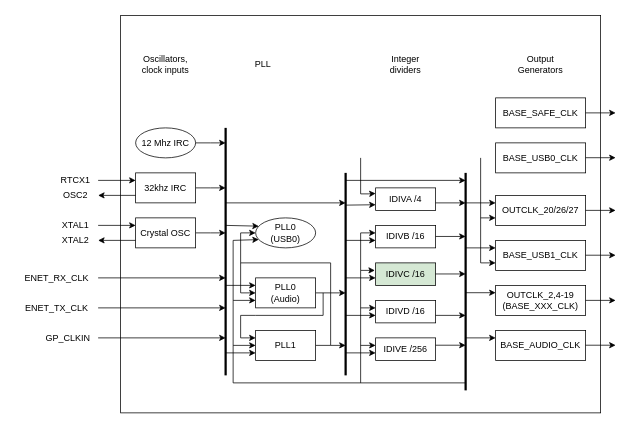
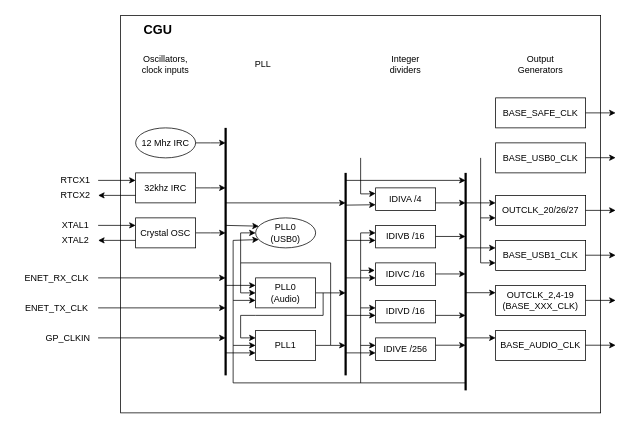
  <mxCell id="0" />
  <mxCell id="1" parent="0" />
  <mxCell id="2" value="" style="rounded=0;whiteSpace=wrap;html=1;" vertex="1" parent="1"><mxGeometry x="160" y="20" width="640" height="530" as="geometry" /></mxCell>
  <mxCell id="3" value="" style="endArrow=none;html=1;rounded=0;strokeWidth=3;" edge="1" parent="1"><mxGeometry width="50" height="50" relative="1" as="geometry"><mxPoint x="300" y="500" as="sourcePoint" /><mxPoint x="300" y="170" as="targetPoint" /></mxGeometry></mxCell>
  <mxCell id="4" style="edgeStyle=orthogonalEdgeStyle;rounded=0;orthogonalLoop=1;jettySize=auto;html=1;" edge="1" parent="1" source="5"><mxGeometry relative="1" as="geometry"><mxPoint x="300" y="190" as="targetPoint" /></mxGeometry></mxCell>
  <mxCell id="5" value="12 Mhz IRC" style="ellipse;whiteSpace=wrap;html=1;" vertex="1" parent="1"><mxGeometry x="180" y="170" width="80" height="40" as="geometry" /></mxCell>
  <mxCell id="6" style="edgeStyle=orthogonalEdgeStyle;rounded=0;orthogonalLoop=1;jettySize=auto;html=1;" edge="1" parent="1" source="7"><mxGeometry relative="1" as="geometry"><mxPoint x="300" y="250" as="targetPoint" /></mxGeometry></mxCell>
  <mxCell id="7" value="32khz IRC" style="rounded=0;whiteSpace=wrap;html=1;" vertex="1" parent="1"><mxGeometry x="180" y="230" width="80" height="40" as="geometry" /></mxCell>
  <mxCell id="8" style="edgeStyle=orthogonalEdgeStyle;rounded=0;orthogonalLoop=1;jettySize=auto;html=1;" edge="1" parent="1" source="9"><mxGeometry relative="1" as="geometry"><mxPoint x="300" y="310" as="targetPoint" /></mxGeometry></mxCell>
  <mxCell id="9" value="Crystal OSC" style="rounded=0;whiteSpace=wrap;html=1;" vertex="1" parent="1"><mxGeometry x="180" y="290" width="80" height="40" as="geometry" /></mxCell>
  <mxCell id="10" value="PLL0&lt;br&gt;(USB0)" style="ellipse;whiteSpace=wrap;html=1;" vertex="1" parent="1"><mxGeometry x="340" y="290" width="80" height="40" as="geometry" /></mxCell>
  <mxCell id="11" style="edgeStyle=orthogonalEdgeStyle;rounded=0;orthogonalLoop=1;jettySize=auto;html=1;" edge="1" parent="1" source="12"><mxGeometry relative="1" as="geometry"><mxPoint x="460" y="390" as="targetPoint" /></mxGeometry></mxCell>
  <mxCell id="12" value="PLL0&lt;br&gt;(Audio)" style="rounded=0;whiteSpace=wrap;html=1;" vertex="1" parent="1"><mxGeometry x="340" y="370" width="80" height="40" as="geometry" /></mxCell>
  <mxCell id="13" style="edgeStyle=orthogonalEdgeStyle;rounded=0;orthogonalLoop=1;jettySize=auto;html=1;" edge="1" parent="1" source="15"><mxGeometry relative="1" as="geometry"><mxPoint x="460" y="460" as="targetPoint" /></mxGeometry></mxCell>
  <mxCell id="14" style="edgeStyle=orthogonalEdgeStyle;rounded=0;orthogonalLoop=1;jettySize=auto;html=1;entryX=0;entryY=0.5;entryDx=0;entryDy=0;" edge="1" parent="1" target="10"><mxGeometry relative="1" as="geometry"><mxPoint x="440" y="460" as="sourcePoint" /><Array as="points"><mxPoint x="440" y="350" /><mxPoint x="320" y="350" /><mxPoint x="320" y="310" /></Array></mxGeometry></mxCell>
  <mxCell id="15" value="PLL1" style="rounded=0;whiteSpace=wrap;html=1;" vertex="1" parent="1"><mxGeometry x="340" y="440" width="80" height="40" as="geometry" /></mxCell>
  <mxCell id="16" value="" style="endArrow=none;html=1;rounded=0;strokeWidth=3;" edge="1" parent="1"><mxGeometry width="50" height="50" relative="1" as="geometry"><mxPoint x="460" y="500" as="sourcePoint" /><mxPoint x="460" y="230" as="targetPoint" /></mxGeometry></mxCell>
  <mxCell id="17" value="IDIVA /4" style="rounded=0;whiteSpace=wrap;html=1;" vertex="1" parent="1"><mxGeometry x="500" y="250" width="80" height="30" as="geometry" /></mxCell>
  <mxCell id="18" value="IDIVB /16" style="rounded=0;whiteSpace=wrap;html=1;" vertex="1" parent="1"><mxGeometry x="500" y="300" width="80" height="30" as="geometry" /></mxCell>
- <mxCell id="19" value="IDIVC /16" style="rounded=0;whiteSpace=wrap;html=1;fillColor=#d5e8d4;" vertex="1" parent="1"><mxGeometry x="500" y="350" width="80" height="30" as="geometry" /></mxCell>
+ <mxCell id="19" value="IDIVC /16" style="rounded=0;whiteSpace=wrap;html=1;" vertex="1" parent="1"><mxGeometry x="500" y="350" width="80" height="30" as="geometry" /></mxCell>
  <mxCell id="20" value="IDIVD /16" style="rounded=0;whiteSpace=wrap;html=1;" vertex="1" parent="1"><mxGeometry x="500" y="400" width="80" height="30" as="geometry" /></mxCell>
  <mxCell id="21" value="IDIVE /256" style="rounded=0;whiteSpace=wrap;html=1;" vertex="1" parent="1"><mxGeometry x="500" y="450" width="80" height="30" as="geometry" /></mxCell>
  <mxCell id="22" value="" style="endArrow=none;html=1;rounded=0;strokeWidth=3;" edge="1" parent="1"><mxGeometry width="50" height="50" relative="1" as="geometry"><mxPoint x="620" y="520" as="sourcePoint" /><mxPoint x="620" y="230" as="targetPoint" /></mxGeometry></mxCell>
  <mxCell id="23" value="BASE_SAFE_CLK" style="rounded=0;whiteSpace=wrap;html=1;" vertex="1" parent="1"><mxGeometry x="660" y="130" width="120" height="40" as="geometry" /></mxCell>
  <mxCell id="24" value="BASE_USB0_CLK" style="rounded=0;whiteSpace=wrap;html=1;" vertex="1" parent="1"><mxGeometry x="660" y="190" width="120" height="40" as="geometry" /></mxCell>
  <mxCell id="25" value="OUTCLK_20/26/27" style="rounded=0;whiteSpace=wrap;html=1;" vertex="1" parent="1"><mxGeometry x="660" y="260" width="120" height="40" as="geometry" /></mxCell>
  <mxCell id="26" value="BASE_USB1_CLK" style="rounded=0;whiteSpace=wrap;html=1;" vertex="1" parent="1"><mxGeometry x="660" y="320" width="120" height="40" as="geometry" /></mxCell>
  <mxCell id="27" value="OUTCLK_2,4-19&lt;br&gt;(BASE_XXX_CLK)" style="rounded=0;whiteSpace=wrap;html=1;" vertex="1" parent="1"><mxGeometry x="660" y="380" width="120" height="40" as="geometry" /></mxCell>
  <mxCell id="28" value="BASE_AUDIO_CLK" style="rounded=0;whiteSpace=wrap;html=1;" vertex="1" parent="1"><mxGeometry x="660" y="440" width="120" height="40" as="geometry" /></mxCell>
  <mxCell id="29" value="" style="endArrow=classic;html=1;rounded=0;" edge="1" parent="1"><mxGeometry width="50" height="50" relative="1" as="geometry"><mxPoint x="130" y="240" as="sourcePoint" /><mxPoint x="180" y="240" as="targetPoint" /></mxGeometry></mxCell>
  <mxCell id="30" value="" style="endArrow=classic;html=1;rounded=0;" edge="1" parent="1"><mxGeometry width="50" height="50" relative="1" as="geometry"><mxPoint x="130" y="300" as="sourcePoint" /><mxPoint x="180" y="300" as="targetPoint" /></mxGeometry></mxCell>
  <mxCell id="31" value="" style="endArrow=classic;html=1;rounded=0;exitX=0;exitY=0.75;exitDx=0;exitDy=0;" edge="1" parent="1" source="9"><mxGeometry width="50" height="50" relative="1" as="geometry"><mxPoint x="110" y="370" as="sourcePoint" /><mxPoint x="130" y="320" as="targetPoint" /></mxGeometry></mxCell>
  <mxCell id="32" value="" style="endArrow=classic;html=1;rounded=0;exitX=0;exitY=0.75;exitDx=0;exitDy=0;" edge="1" parent="1"><mxGeometry width="50" height="50" relative="1" as="geometry"><mxPoint x="180" y="260" as="sourcePoint" /><mxPoint x="130" y="260" as="targetPoint" /></mxGeometry></mxCell>
  <mxCell id="33" value="" style="endArrow=classic;html=1;rounded=0;" edge="1" parent="1"><mxGeometry width="50" height="50" relative="1" as="geometry"><mxPoint x="300" y="270" as="sourcePoint" /><mxPoint x="460" y="270" as="targetPoint" /></mxGeometry></mxCell>
  <mxCell id="34" value="" style="endArrow=classic;html=1;rounded=0;entryX=0;entryY=0.25;entryDx=0;entryDy=0;" edge="1" parent="1" target="10"><mxGeometry width="50" height="50" relative="1" as="geometry"><mxPoint x="300" y="300" as="sourcePoint" /><mxPoint x="260" y="380" as="targetPoint" /></mxGeometry></mxCell>
  <mxCell id="35" value="" style="endArrow=classic;html=1;rounded=0;entryX=0;entryY=0.25;entryDx=0;entryDy=0;" edge="1" parent="1"><mxGeometry width="50" height="50" relative="1" as="geometry"><mxPoint x="300" y="380" as="sourcePoint" /><mxPoint x="340" y="380" as="targetPoint" /></mxGeometry></mxCell>
  <mxCell id="36" value="" style="endArrow=classic;html=1;rounded=0;entryX=0;entryY=0.25;entryDx=0;entryDy=0;" edge="1" parent="1"><mxGeometry width="50" height="50" relative="1" as="geometry"><mxPoint x="300" y="470" as="sourcePoint" /><mxPoint x="340" y="470" as="targetPoint" /></mxGeometry></mxCell>
  <mxCell id="37" value="" style="endArrow=classic;html=1;rounded=0;entryX=0;entryY=0.5;entryDx=0;entryDy=0;" edge="1" parent="1" target="12"><mxGeometry width="50" height="50" relative="1" as="geometry"><mxPoint x="320" y="350" as="sourcePoint" /><mxPoint x="380" y="510" as="targetPoint" /><Array as="points"><mxPoint x="320" y="390" /></Array></mxGeometry></mxCell>
  <mxCell id="38" value="" style="endArrow=classic;html=1;rounded=0;entryX=0;entryY=0.25;entryDx=0;entryDy=0;" edge="1" parent="1" target="15"><mxGeometry width="50" height="50" relative="1" as="geometry"><mxPoint x="430" y="390" as="sourcePoint" /><mxPoint x="480" y="500" as="targetPoint" /><Array as="points"><mxPoint x="430" y="420" /><mxPoint x="340" y="420" /><mxPoint x="320" y="420" /><mxPoint x="320" y="450" /></Array></mxGeometry></mxCell>
  <mxCell id="39" value="" style="endArrow=classic;html=1;rounded=0;entryX=0;entryY=0.25;entryDx=0;entryDy=0;" edge="1" parent="1" target="17"><mxGeometry width="50" height="50" relative="1" as="geometry"><mxPoint x="480" y="210" as="sourcePoint" /><mxPoint x="500" y="500" as="targetPoint" /><Array as="points"><mxPoint x="480" y="258" /><mxPoint x="490" y="258" /></Array></mxGeometry></mxCell>
  <mxCell id="40" value="" style="endArrow=classic;html=1;rounded=0;entryX=0;entryY=0.75;entryDx=0;entryDy=0;" edge="1" parent="1" target="17"><mxGeometry width="50" height="50" relative="1" as="geometry"><mxPoint x="460" y="273" as="sourcePoint" /><mxPoint x="490" y="290" as="targetPoint" /></mxGeometry></mxCell>
  <mxCell id="41" value="" style="endArrow=classic;html=1;rounded=0;entryX=0;entryY=0.75;entryDx=0;entryDy=0;" edge="1" parent="1"><mxGeometry width="50" height="50" relative="1" as="geometry"><mxPoint x="460" y="320" as="sourcePoint" /><mxPoint x="500" y="320" as="targetPoint" /></mxGeometry></mxCell>
  <mxCell id="42" value="" style="endArrow=classic;html=1;rounded=0;entryX=0;entryY=0.75;entryDx=0;entryDy=0;" edge="1" parent="1"><mxGeometry width="50" height="50" relative="1" as="geometry"><mxPoint x="460" y="370" as="sourcePoint" /><mxPoint x="500" y="370" as="targetPoint" /></mxGeometry></mxCell>
  <mxCell id="43" value="" style="endArrow=classic;html=1;rounded=0;entryX=0;entryY=0.75;entryDx=0;entryDy=0;" edge="1" parent="1"><mxGeometry width="50" height="50" relative="1" as="geometry"><mxPoint x="460" y="420" as="sourcePoint" /><mxPoint x="500" y="420" as="targetPoint" /></mxGeometry></mxCell>
  <mxCell id="44" value="" style="endArrow=classic;html=1;rounded=0;entryX=0;entryY=0.75;entryDx=0;entryDy=0;" edge="1" parent="1"><mxGeometry width="50" height="50" relative="1" as="geometry"><mxPoint x="460" y="470" as="sourcePoint" /><mxPoint x="500" y="470" as="targetPoint" /></mxGeometry></mxCell>
  <mxCell id="45" value="" style="endArrow=classic;html=1;rounded=0;" edge="1" parent="1"><mxGeometry width="50" height="50" relative="1" as="geometry"><mxPoint x="460" y="240" as="sourcePoint" /><mxPoint x="620" y="240" as="targetPoint" /></mxGeometry></mxCell>
  <mxCell id="46" value="" style="endArrow=classic;html=1;rounded=0;entryX=0;entryY=0.75;entryDx=0;entryDy=0;" edge="1" parent="1"><mxGeometry width="50" height="50" relative="1" as="geometry"><mxPoint x="580" y="270" as="sourcePoint" /><mxPoint x="620" y="270" as="targetPoint" /></mxGeometry></mxCell>
  <mxCell id="47" value="" style="endArrow=classic;html=1;rounded=0;entryX=0;entryY=0.75;entryDx=0;entryDy=0;" edge="1" parent="1"><mxGeometry width="50" height="50" relative="1" as="geometry"><mxPoint x="580" y="314.79" as="sourcePoint" /><mxPoint x="620" y="314.79" as="targetPoint" /></mxGeometry></mxCell>
  <mxCell id="48" value="" style="endArrow=classic;html=1;rounded=0;entryX=0;entryY=0.75;entryDx=0;entryDy=0;" edge="1" parent="1"><mxGeometry width="50" height="50" relative="1" as="geometry"><mxPoint x="580" y="364.79" as="sourcePoint" /><mxPoint x="620" y="364.79" as="targetPoint" /></mxGeometry></mxCell>
  <mxCell id="49" value="" style="endArrow=classic;html=1;rounded=0;entryX=0;entryY=0.75;entryDx=0;entryDy=0;" edge="1" parent="1"><mxGeometry width="50" height="50" relative="1" as="geometry"><mxPoint x="580" y="420" as="sourcePoint" /><mxPoint x="620" y="420" as="targetPoint" /></mxGeometry></mxCell>
  <mxCell id="50" value="" style="endArrow=classic;html=1;rounded=0;entryX=0;entryY=0.75;entryDx=0;entryDy=0;" edge="1" parent="1"><mxGeometry width="50" height="50" relative="1" as="geometry"><mxPoint x="580" y="459.79" as="sourcePoint" /><mxPoint x="620" y="459.79" as="targetPoint" /></mxGeometry></mxCell>
  <mxCell id="51" value="" style="endArrow=classic;html=1;rounded=0;entryX=0;entryY=0.5;entryDx=0;entryDy=0;" edge="1" parent="1" target="15"><mxGeometry width="50" height="50" relative="1" as="geometry"><mxPoint x="620" y="510" as="sourcePoint" /><mxPoint x="430" y="520" as="targetPoint" /><Array as="points"><mxPoint x="310" y="510" /><mxPoint x="310" y="460" /></Array></mxGeometry></mxCell>
  <mxCell id="52" value="" style="endArrow=classic;html=1;rounded=0;" edge="1" parent="1"><mxGeometry width="50" height="50" relative="1" as="geometry"><mxPoint x="310" y="460" as="sourcePoint" /><mxPoint x="340" y="400" as="targetPoint" /><Array as="points"><mxPoint x="310" y="400" /></Array></mxGeometry></mxCell>
  <mxCell id="53" value="" style="endArrow=classic;html=1;rounded=0;entryX=0;entryY=0.75;entryDx=0;entryDy=0;" edge="1" parent="1" target="10"><mxGeometry width="50" height="50" relative="1" as="geometry"><mxPoint x="310" y="400" as="sourcePoint" /><mxPoint x="390" y="360" as="targetPoint" /><Array as="points"><mxPoint x="310" y="320" /></Array></mxGeometry></mxCell>
  <mxCell id="54" value="" style="endArrow=classic;html=1;rounded=0;" edge="1" parent="1"><mxGeometry width="50" height="50" relative="1" as="geometry"><mxPoint x="480" y="510" as="sourcePoint" /><mxPoint x="499" y="360" as="targetPoint" /><Array as="points"><mxPoint x="480" y="360" /></Array></mxGeometry></mxCell>
  <mxCell id="55" value="" style="endArrow=classic;html=1;rounded=0;" edge="1" parent="1"><mxGeometry width="50" height="50" relative="1" as="geometry"><mxPoint x="480" y="460" as="sourcePoint" /><mxPoint x="500" y="460" as="targetPoint" /></mxGeometry></mxCell>
  <mxCell id="56" value="" style="endArrow=classic;html=1;rounded=0;" edge="1" parent="1"><mxGeometry width="50" height="50" relative="1" as="geometry"><mxPoint x="480" y="410" as="sourcePoint" /><mxPoint x="500" y="410" as="targetPoint" /></mxGeometry></mxCell>
  <mxCell id="57" value="" style="endArrow=classic;html=1;rounded=0;" edge="1" parent="1"><mxGeometry width="50" height="50" relative="1" as="geometry"><mxPoint x="480" y="360" as="sourcePoint" /><mxPoint x="500" y="310" as="targetPoint" /><Array as="points"><mxPoint x="480" y="310" /></Array></mxGeometry></mxCell>
  <mxCell id="58" value="" style="endArrow=classic;html=1;rounded=0;entryX=0;entryY=0.75;entryDx=0;entryDy=0;" edge="1" parent="1" target="26"><mxGeometry width="50" height="50" relative="1" as="geometry"><mxPoint x="640" y="210" as="sourcePoint" /><mxPoint x="850" y="240" as="targetPoint" /><Array as="points"><mxPoint x="640" y="350" /></Array></mxGeometry></mxCell>
  <mxCell id="59" value="" style="endArrow=classic;html=1;rounded=0;" edge="1" parent="1"><mxGeometry width="50" height="50" relative="1" as="geometry"><mxPoint x="640" y="290" as="sourcePoint" /><mxPoint x="660" y="290" as="targetPoint" /></mxGeometry></mxCell>
  <mxCell id="60" value="" style="endArrow=classic;html=1;rounded=0;" edge="1" parent="1"><mxGeometry width="50" height="50" relative="1" as="geometry"><mxPoint x="620" y="330" as="sourcePoint" /><mxPoint x="660" y="330" as="targetPoint" /></mxGeometry></mxCell>
  <mxCell id="61" value="" style="endArrow=classic;html=1;rounded=0;" edge="1" parent="1"><mxGeometry width="50" height="50" relative="1" as="geometry"><mxPoint x="620" y="270" as="sourcePoint" /><mxPoint x="660" y="270" as="targetPoint" /></mxGeometry></mxCell>
  <mxCell id="62" value="" style="endArrow=classic;html=1;rounded=0;" edge="1" parent="1"><mxGeometry width="50" height="50" relative="1" as="geometry"><mxPoint x="620" y="389.79" as="sourcePoint" /><mxPoint x="660" y="389.79" as="targetPoint" /></mxGeometry></mxCell>
  <mxCell id="63" value="" style="endArrow=classic;html=1;rounded=0;" edge="1" parent="1"><mxGeometry width="50" height="50" relative="1" as="geometry"><mxPoint x="620" y="450" as="sourcePoint" /><mxPoint x="660" y="450" as="targetPoint" /></mxGeometry></mxCell>
+ <mxCell id="64" value="&lt;b&gt;&lt;font style=&quot;font-size: 17px;&quot;&gt;CGU&lt;/font&gt;&lt;/b&gt;" style="text;html=1;strokeColor=none;fillColor=none;align=center;verticalAlign=middle;whiteSpace=wrap;rounded=0;" vertex="1" parent="1"><mxGeometry x="160" y="20" width="100" height="40" as="geometry" /></mxCell>
  <mxCell id="65" value="" style="endArrow=classic;html=1;rounded=0;" edge="1" parent="1"><mxGeometry width="50" height="50" relative="1" as="geometry"><mxPoint x="130" y="370" as="sourcePoint" /><mxPoint x="300" y="370" as="targetPoint" /></mxGeometry></mxCell>
  <mxCell id="66" value="" style="endArrow=classic;html=1;rounded=0;" edge="1" parent="1"><mxGeometry width="50" height="50" relative="1" as="geometry"><mxPoint x="130" y="410" as="sourcePoint" /><mxPoint x="300" y="410" as="targetPoint" /></mxGeometry></mxCell>
  <mxCell id="67" value="" style="endArrow=classic;html=1;rounded=0;" edge="1" parent="1"><mxGeometry width="50" height="50" relative="1" as="geometry"><mxPoint x="130" y="450" as="sourcePoint" /><mxPoint x="300" y="450" as="targetPoint" /></mxGeometry></mxCell>
  <mxCell id="68" value="Oscillators,&lt;br&gt;clock inputs" style="text;html=1;strokeColor=none;fillColor=none;align=center;verticalAlign=middle;whiteSpace=wrap;rounded=0;" vertex="1" parent="1"><mxGeometry x="180" y="70" width="80" height="30" as="geometry" /></mxCell>
  <mxCell id="69" value="PLL" style="text;html=1;strokeColor=none;fillColor=none;align=center;verticalAlign=middle;whiteSpace=wrap;rounded=0;" vertex="1" parent="1"><mxGeometry x="310" y="70" width="80" height="30" as="geometry" /></mxCell>
  <mxCell id="70" value="Integer&lt;br&gt;dividers" style="text;html=1;strokeColor=none;fillColor=none;align=center;verticalAlign=middle;whiteSpace=wrap;rounded=0;" vertex="1" parent="1"><mxGeometry x="500" y="70" width="80" height="30" as="geometry" /></mxCell>
  <mxCell id="71" value="Output&lt;br&gt;Generators" style="text;html=1;strokeColor=none;fillColor=none;align=center;verticalAlign=middle;whiteSpace=wrap;rounded=0;" vertex="1" parent="1"><mxGeometry x="680" y="70" width="80" height="30" as="geometry" /></mxCell>
  <mxCell id="72" value="" style="endArrow=classic;html=1;rounded=0;exitX=1;exitY=0.5;exitDx=0;exitDy=0;" edge="1" parent="1" source="23"><mxGeometry width="50" height="50" relative="1" as="geometry"><mxPoint x="830" y="140" as="sourcePoint" /><mxPoint x="820" y="150" as="targetPoint" /></mxGeometry></mxCell>
  <mxCell id="73" value="" style="endArrow=classic;html=1;rounded=0;exitX=1;exitY=0.5;exitDx=0;exitDy=0;" edge="1" parent="1"><mxGeometry width="50" height="50" relative="1" as="geometry"><mxPoint x="780" y="209.79" as="sourcePoint" /><mxPoint x="820" y="209.79" as="targetPoint" /></mxGeometry></mxCell>
  <mxCell id="74" value="" style="endArrow=classic;html=1;rounded=0;exitX=1;exitY=0.5;exitDx=0;exitDy=0;" edge="1" parent="1"><mxGeometry width="50" height="50" relative="1" as="geometry"><mxPoint x="780" y="280" as="sourcePoint" /><mxPoint x="820" y="280" as="targetPoint" /></mxGeometry></mxCell>
  <mxCell id="75" value="" style="endArrow=classic;html=1;rounded=0;exitX=1;exitY=0.5;exitDx=0;exitDy=0;" edge="1" parent="1"><mxGeometry width="50" height="50" relative="1" as="geometry"><mxPoint x="780" y="339.79" as="sourcePoint" /><mxPoint x="820" y="339.79" as="targetPoint" /></mxGeometry></mxCell>
  <mxCell id="76" value="" style="endArrow=classic;html=1;rounded=0;exitX=1;exitY=0.5;exitDx=0;exitDy=0;" edge="1" parent="1"><mxGeometry width="50" height="50" relative="1" as="geometry"><mxPoint x="780" y="400" as="sourcePoint" /><mxPoint x="820" y="400" as="targetPoint" /></mxGeometry></mxCell>
  <mxCell id="77" value="" style="endArrow=classic;html=1;rounded=0;exitX=1;exitY=0.5;exitDx=0;exitDy=0;" edge="1" parent="1"><mxGeometry width="50" height="50" relative="1" as="geometry"><mxPoint x="780" y="459.79" as="sourcePoint" /><mxPoint x="820" y="459.79" as="targetPoint" /></mxGeometry></mxCell>
  <mxCell id="78" value="RTCX1" style="text;html=1;strokeColor=none;fillColor=none;align=center;verticalAlign=middle;whiteSpace=wrap;rounded=0;" vertex="1" parent="1"><mxGeometry x="70" y="230" width="60" height="20" as="geometry" /></mxCell>
- <mxCell id="79" value="OSC2" style="text;html=1;strokeColor=none;fillColor=none;align=center;verticalAlign=middle;whiteSpace=wrap;rounded=0;" vertex="1" parent="1"><mxGeometry x="70" y="250" width="60" height="20" as="geometry" /></mxCell>
+ <mxCell id="79" value="RTCX2" style="text;html=1;strokeColor=none;fillColor=none;align=center;verticalAlign=middle;whiteSpace=wrap;rounded=0;" vertex="1" parent="1"><mxGeometry x="70" y="250" width="60" height="20" as="geometry" /></mxCell>
  <mxCell id="80" value="XTAL1" style="text;html=1;strokeColor=none;fillColor=none;align=center;verticalAlign=middle;whiteSpace=wrap;rounded=0;" vertex="1" parent="1"><mxGeometry x="70" y="290" width="60" height="20" as="geometry" /></mxCell>
  <mxCell id="81" value="XTAL2" style="text;html=1;strokeColor=none;fillColor=none;align=center;verticalAlign=middle;whiteSpace=wrap;rounded=0;" vertex="1" parent="1"><mxGeometry x="70" y="310" width="60" height="20" as="geometry" /></mxCell>
  <mxCell id="82" value="ENET_RX_CLK" style="text;html=1;strokeColor=none;fillColor=none;align=center;verticalAlign=middle;whiteSpace=wrap;rounded=0;" vertex="1" parent="1"><mxGeometry x="20" y="360" width="110" height="20" as="geometry" /></mxCell>
  <mxCell id="83" value="ENET_TX_CLK" style="text;html=1;strokeColor=none;fillColor=none;align=center;verticalAlign=middle;whiteSpace=wrap;rounded=0;" vertex="1" parent="1"><mxGeometry x="20" y="400" width="110" height="20" as="geometry" /></mxCell>
  <mxCell id="84" value="GP_CLKIN" style="text;html=1;strokeColor=none;fillColor=none;align=center;verticalAlign=middle;whiteSpace=wrap;rounded=0;" vertex="1" parent="1"><mxGeometry x="50" y="440" width="80" height="20" as="geometry" /></mxCell>
